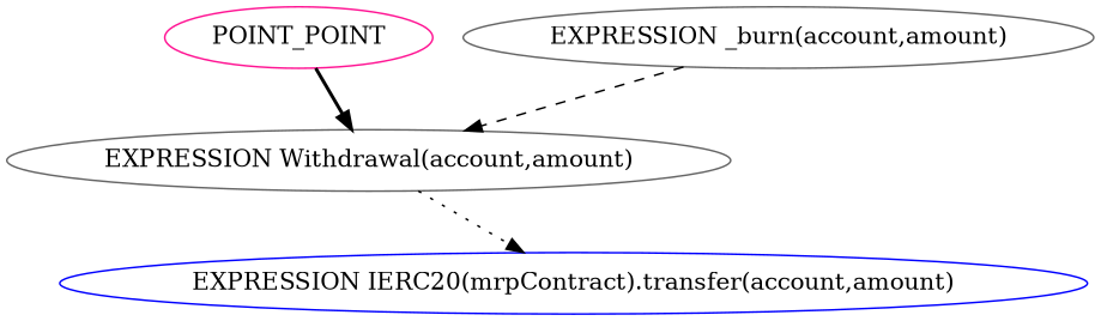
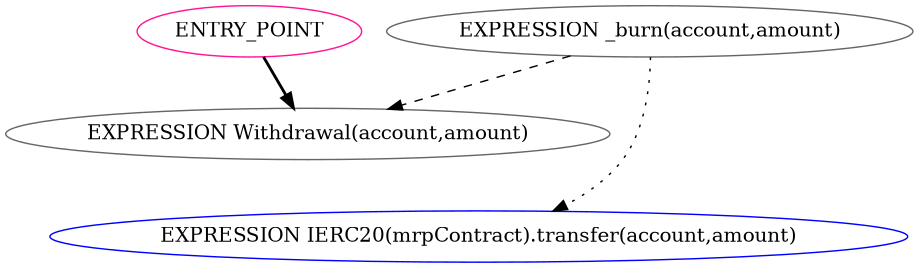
  digraph {
    node [color=gray40]
-   n1 [color=deeppink label=POINT_POINT]
+   n1 [color=deeppink label=ENTRY_POINT]
    n2 [label="EXPRESSION Withdrawal(account,amount)"]
    n3 [label="EXPRESSION _burn(account,amount)"]
    n4 [color=blue label="EXPRESSION IERC20(mrpContract).transfer(account,amount)"]
    n1 -> n2 [style=bold]
-   n2 -> n4 [style=dotted]
+   n3 -> n4 [style=dotted]
    n3 -> n2 [style=dashed]
  }
